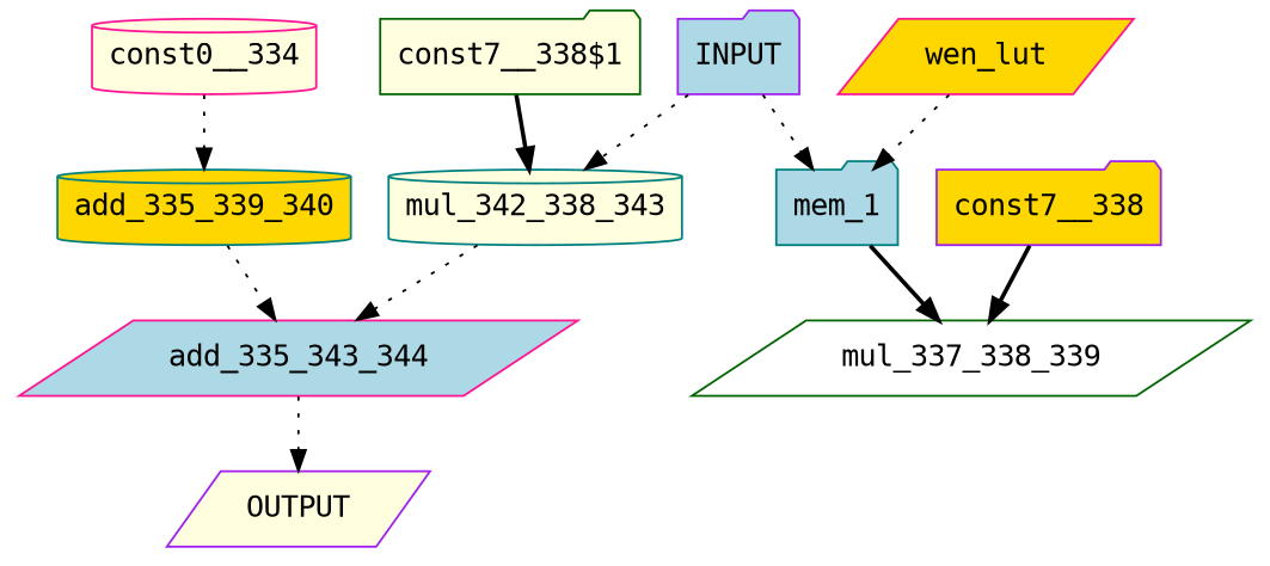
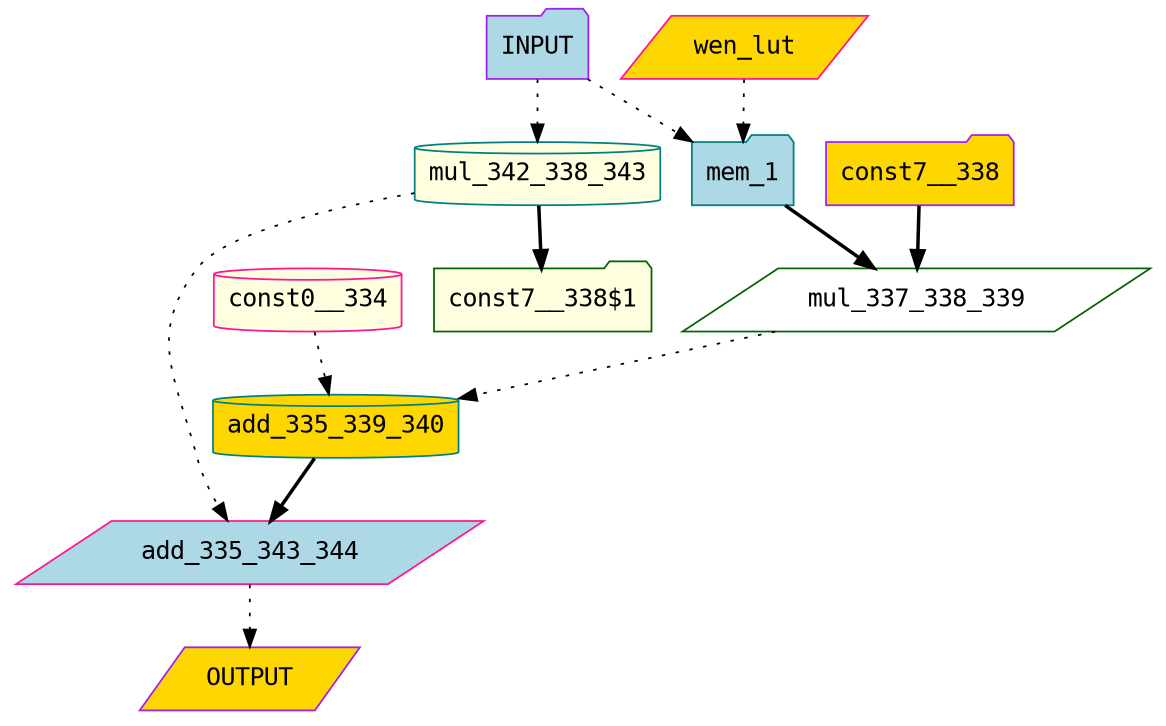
  digraph {
    fontname="DejaVu Sans Mono"
    node [color=deeppink fillcolor=gold fontname="DejaVu Sans Mono" shape=parallelogram style=filled]
    edge [fontname="DejaVu Sans Mono" style=dotted]
    const0__334 [fillcolor=lightyellow shape=cylinder]
    add_335_339_340 [color=teal shape=cylinder]
    add_335_343_344 [fillcolor=lightblue]
-   OUTPUT [color=purple fillcolor=lightyellow]
+   OUTPUT [color=purple]
    const7__338 [color=purple shape=folder]
    mul_337_338_339 [color=darkgreen fillcolor=white]
    "const7__338$1" [color=darkgreen fillcolor=lightyellow shape=folder]
    mul_342_338_343 [color=teal fillcolor=lightyellow shape=cylinder]
    INPUT [color=purple fillcolor=lightblue shape=folder]
    mem_1 [color=teal fillcolor=lightblue shape=folder]
    wen_lut
    const0__334 -> add_335_339_340
-   add_335_339_340 -> add_335_343_344
+   add_335_339_340 -> add_335_343_344 [style=bold]
    add_335_343_344 -> OUTPUT
    const7__338 -> mul_337_338_339 [style=bold]
-   "const7__338$1" -> mul_342_338_343 [style=bold]
+   mul_337_338_339 -> add_335_339_340
+   mul_342_338_343 -> "const7__338$1" [style=bold]
    mul_342_338_343 -> add_335_343_344
    INPUT -> mul_342_338_343
    INPUT -> mem_1
    mem_1 -> mul_337_338_339 [style=bold]
    wen_lut -> mem_1
  }
